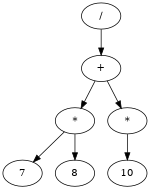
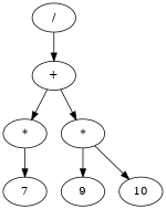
  digraph {
    n1 [label="/"]
    n2 [label="+"]
    n3 [label="*"]
    n4 [label="*"]
    n5 [label=7]
-   n6 [label=8]
+   n7 [label=9]
    n8 [label=10]
    n1 -> n2
    n2 -> n3
    n2 -> n4
    n3 -> n5
-   n3 -> n6
+   n4 -> n7
    n4 -> n8
  }
